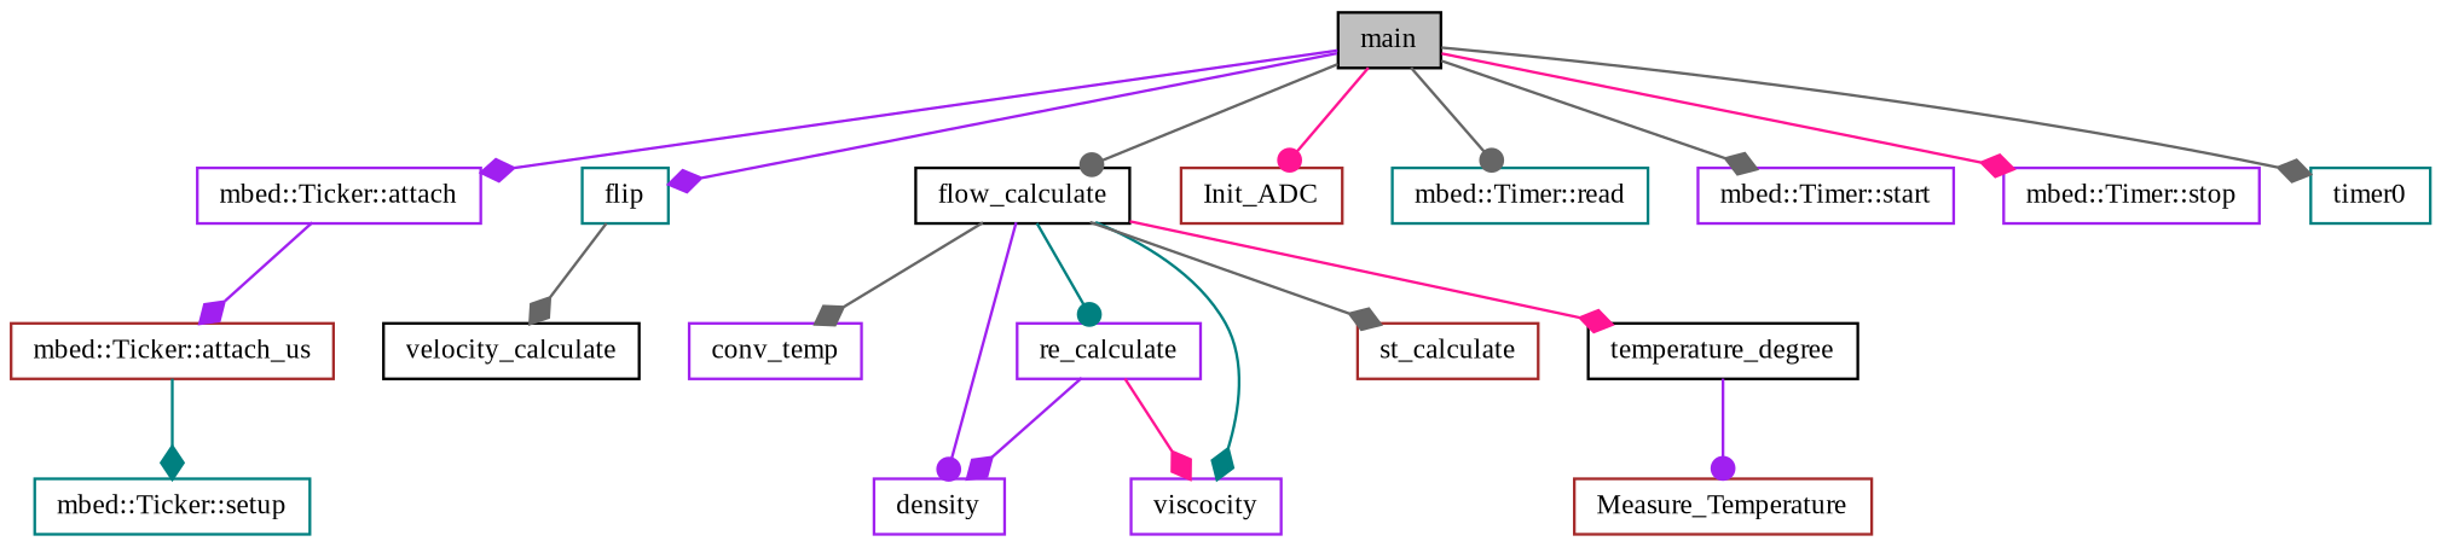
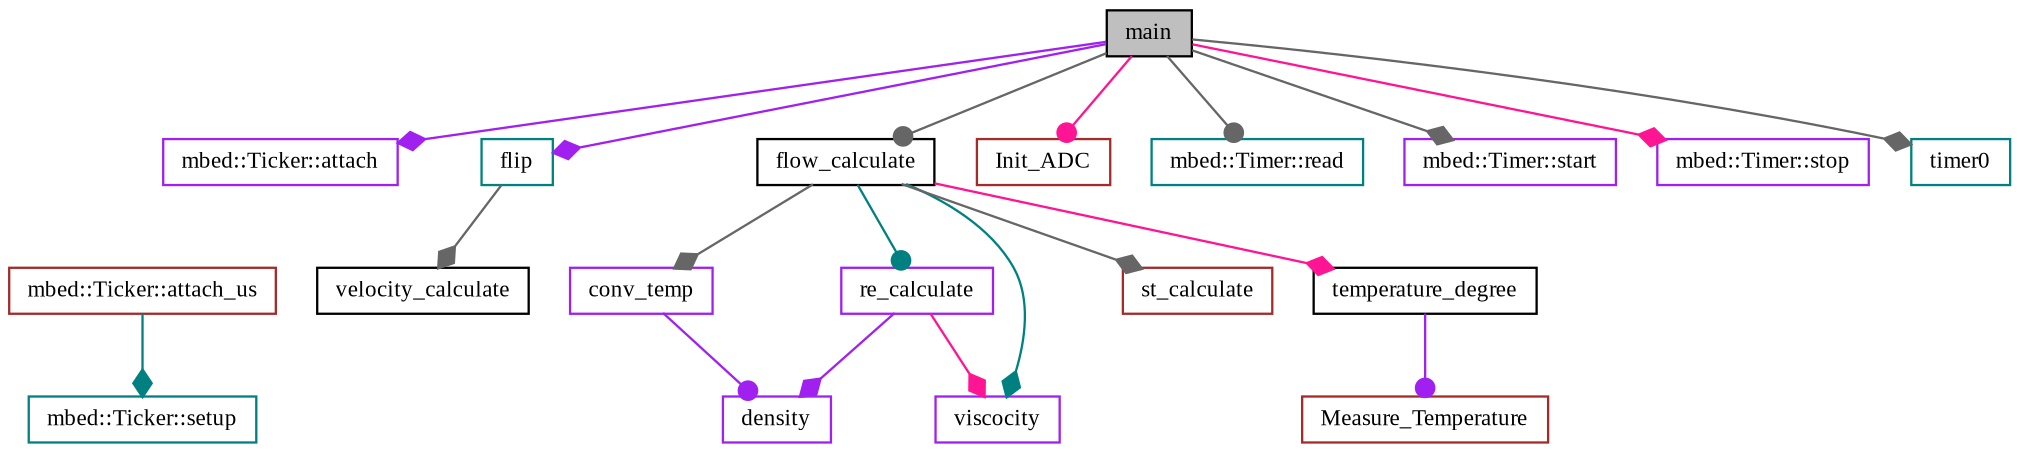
  digraph {
    fontname="Liberation Serif"
    rankdir=TB
    node [color=purple fillcolor=white fontname="Liberation Serif" fontsize=10 shape=record style=filled]
    edge [arrowhead=diamond color=gray40 fontname="Liberation Serif" fontsize=10 labelfontname=Helvetica labelfontsize=10 style=solid]
    n1 [color=black fillcolor=grey75 fontcolor=black height=0.2 label=main width=0.4]
    n2 [height=0.2 label="mbed::Ticker::attach" width=0.4]
    n3 [color=teal height=0.2 label=flip width=0.4]
    n4 [color=black height=0.2 label=flow_calculate width=0.4]
    n5 [color=brown height=0.2 label=Init_ADC width=0.4]
    n6 [color=teal height=0.2 label="mbed::Timer::read" width=0.4]
    n7 [height=0.2 label="mbed::Timer::start" width=0.4]
    n8 [height=0.2 label="mbed::Timer::stop" width=0.4]
    n9 [color=teal height=0.2 label=timer0 width=0.4]
    n10 [color=brown height=0.2 label="mbed::Ticker::attach_us" width=0.4]
    n11 [color=black height=0.2 label=velocity_calculate width=0.4]
    n12 [height=0.2 label=conv_temp width=0.4]
    n13 [height=0.2 label=density width=0.4]
    n14 [height=0.2 label=re_calculate width=0.4]
    n15 [height=0.2 label=viscocity width=0.4]
    n16 [color=brown height=0.2 label=st_calculate width=0.4]
    n17 [color=black height=0.2 label=temperature_degree width=0.4]
    n18 [color=teal height=0.2 label="mbed::Ticker::setup" width=0.4]
    n19 [color=brown height=0.2 label=Measure_Temperature width=0.4]
    n1 -> n2 [color=purple]
    n1 -> n3 [color=purple]
    n1 -> n4 [arrowhead=dot]
    n1 -> n5 [arrowhead=dot color=deeppink]
    n1 -> n6 [arrowhead=dot]
    n1 -> n7
    n1 -> n8 [color=deeppink]
    n1 -> n9
-   n2 -> n10 [color=purple]
    n3 -> n11
    n4 -> n12
-   n4 -> n13 [arrowhead=dot color=purple]
+   n12 -> n13 [arrowhead=dot color=purple]
    n4 -> n14 [arrowhead=dot color=teal]
    n4 -> n15 [color=teal]
    n4 -> n16
    n4 -> n17 [color=deeppink]
    n10 -> n18 [color=teal]
    n14 -> n13 [color=purple]
    n14 -> n15 [color=deeppink]
    n17 -> n19 [arrowhead=dot color=purple]
  }
